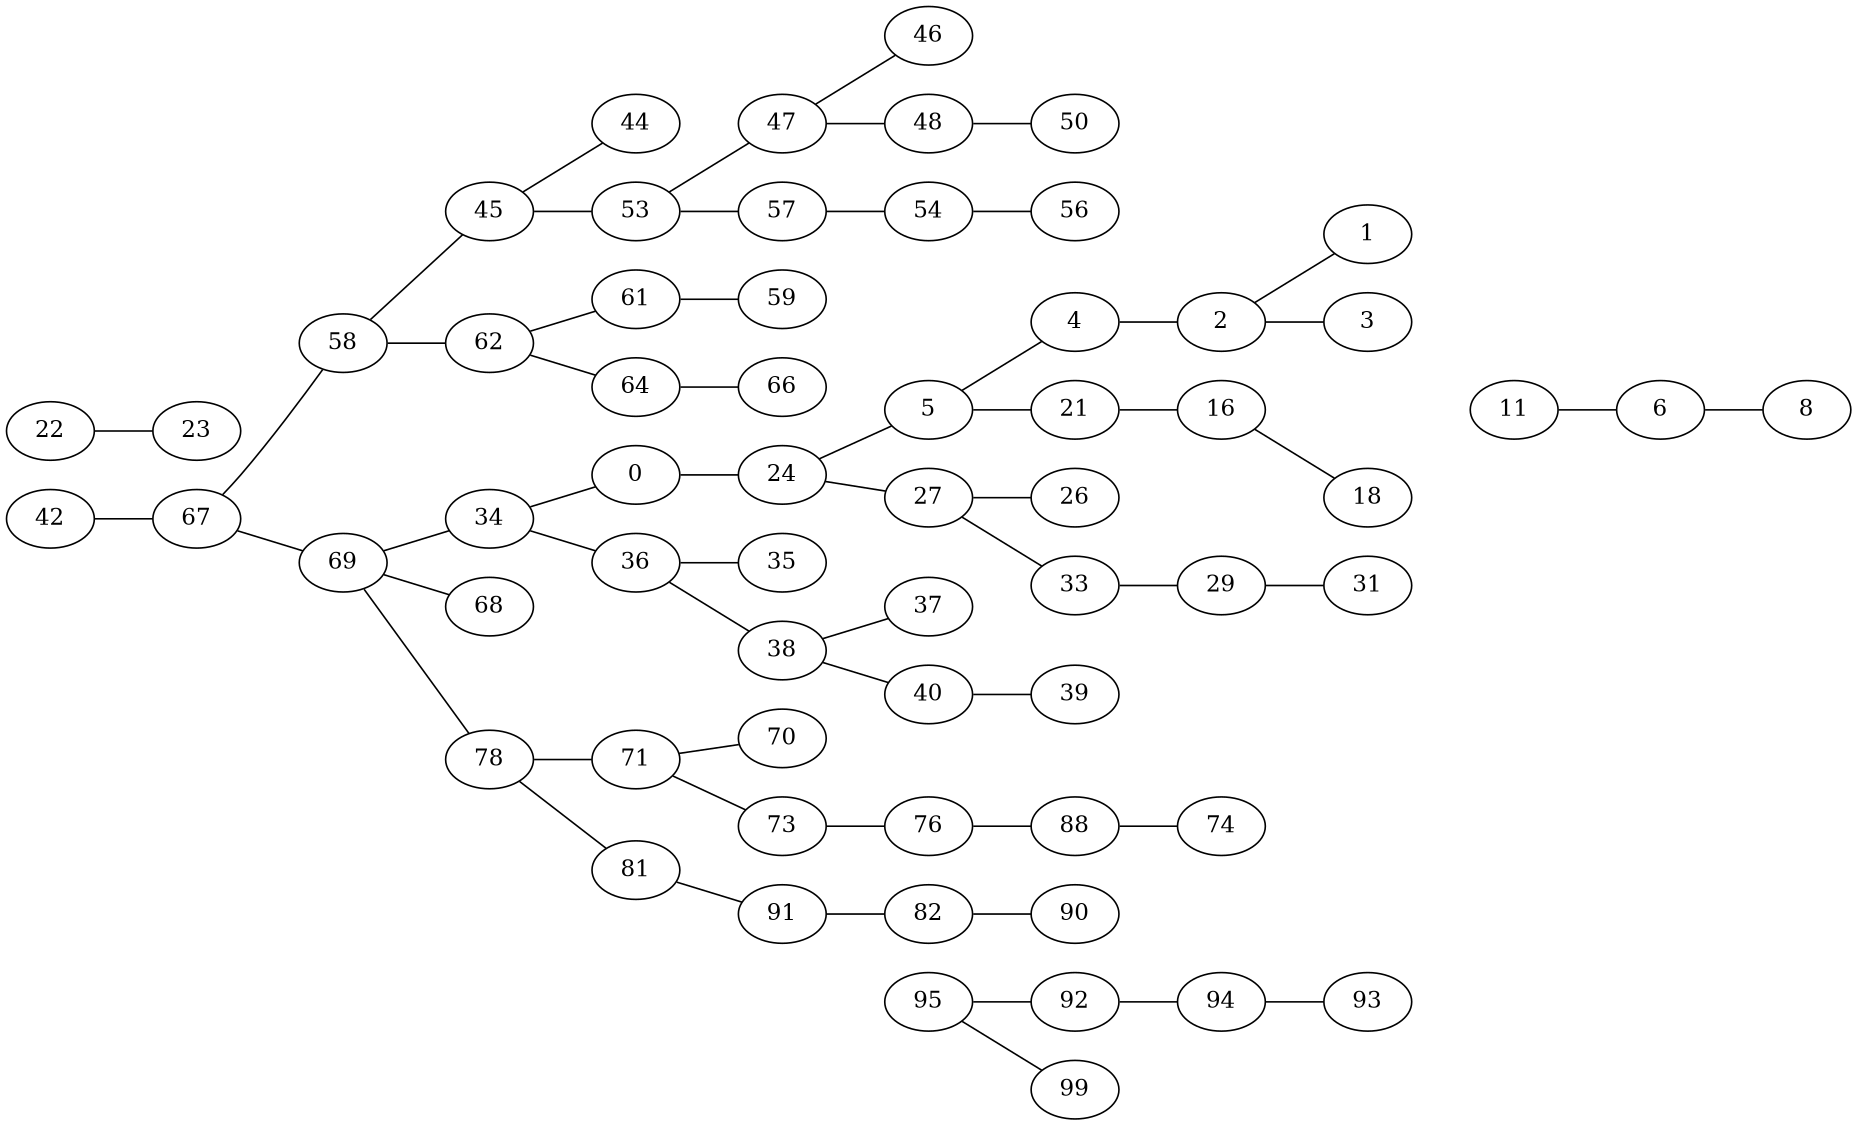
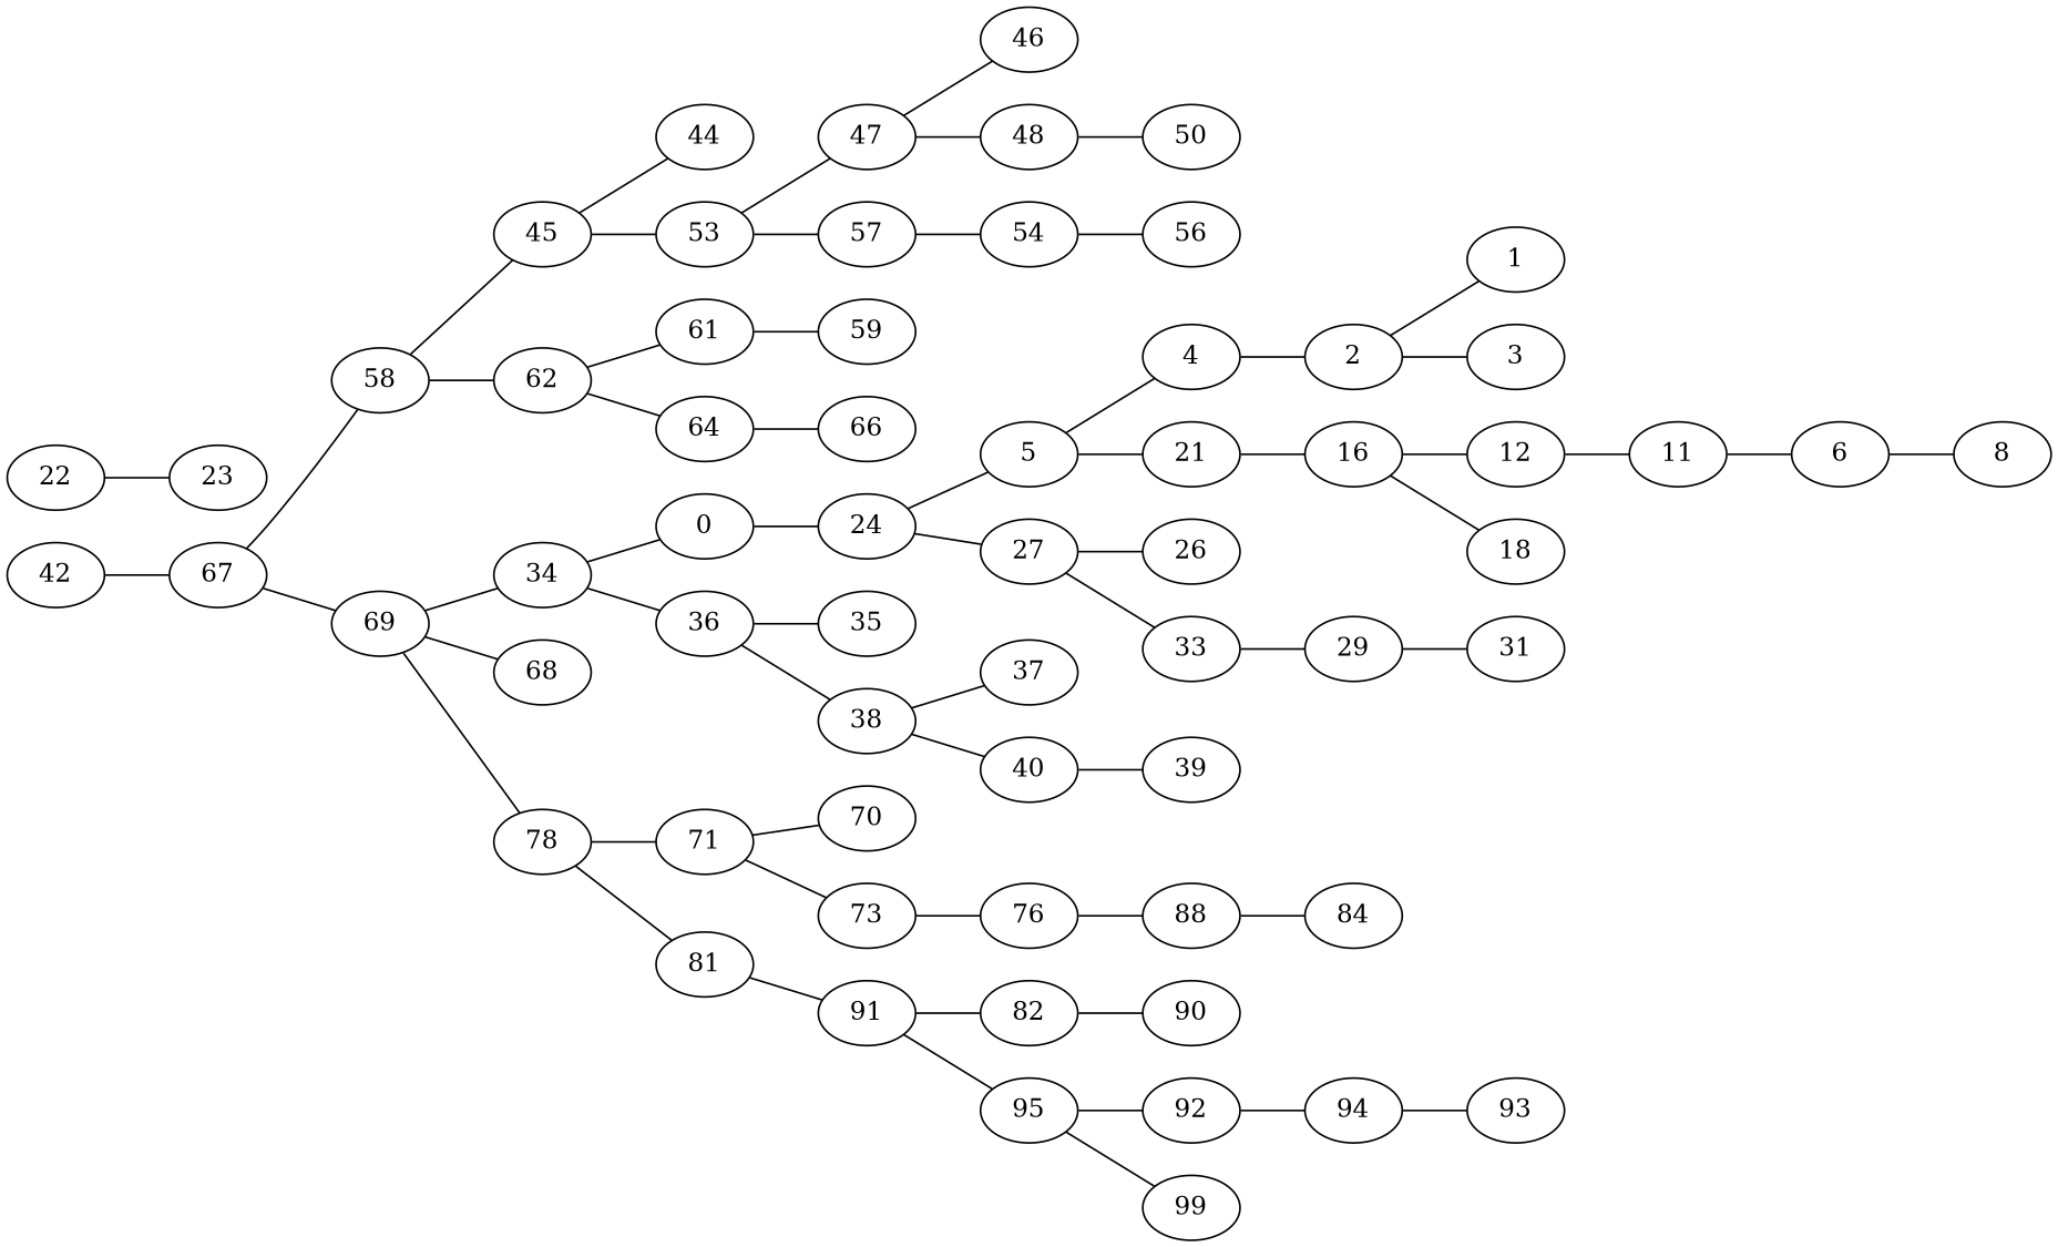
  graph {
    rankdir=LR
    42
    67
    34
    0
    36
    58
    69
    24
    35
    38
    5
    27
    4
    21
    26
    33
    2
    16
    1
    3
+   12
    18
    22
    23
    11
    6
    8
    29
    31
    37
    40
    39
    45
    62
    68
    78
    44
    53
    61
    64
    47
    57
    46
    48
    54
    50
    56
    59
    66
    71
    81
    70
    73
    91
    76
    88
    82
    95
    90
    92
    99
-   84 [label=74]
+   84
    94
    93
    42 -- 67
    67 -- 58
    67 -- 69
    34 -- 0
    34 -- 36
    0 -- 24
    36 -- 35
    36 -- 38
    58 -- 45
    58 -- 62
    69 -- 34
    69 -- 68
    69 -- 78
    24 -- 5
    24 -- 27
    38 -- 37
    38 -- 40
    5 -- 4
    5 -- 21
    27 -- 26
    27 -- 33
    4 -- 2
    21 -- 16
    33 -- 29
    2 -- 1
    2 -- 3
+   16 -- 12
    16 -- 18
+   12 -- 11
    22 -- 23
    11 -- 6
    6 -- 8
    29 -- 31
    40 -- 39
    45 -- 44
    45 -- 53
    62 -- 61
    62 -- 64
    78 -- 71
    78 -- 81
    53 -- 47
    53 -- 57
    61 -- 59
    64 -- 66
    47 -- 46
    47 -- 48
    57 -- 54
    48 -- 50
    54 -- 56
    71 -- 70
    71 -- 73
    81 -- 91
    73 -- 76
    91 -- 82
+   91 -- 95
    76 -- 88
    88 -- 84
    82 -- 90
    95 -- 92
    95 -- 99
    92 -- 94
    94 -- 93
  }
